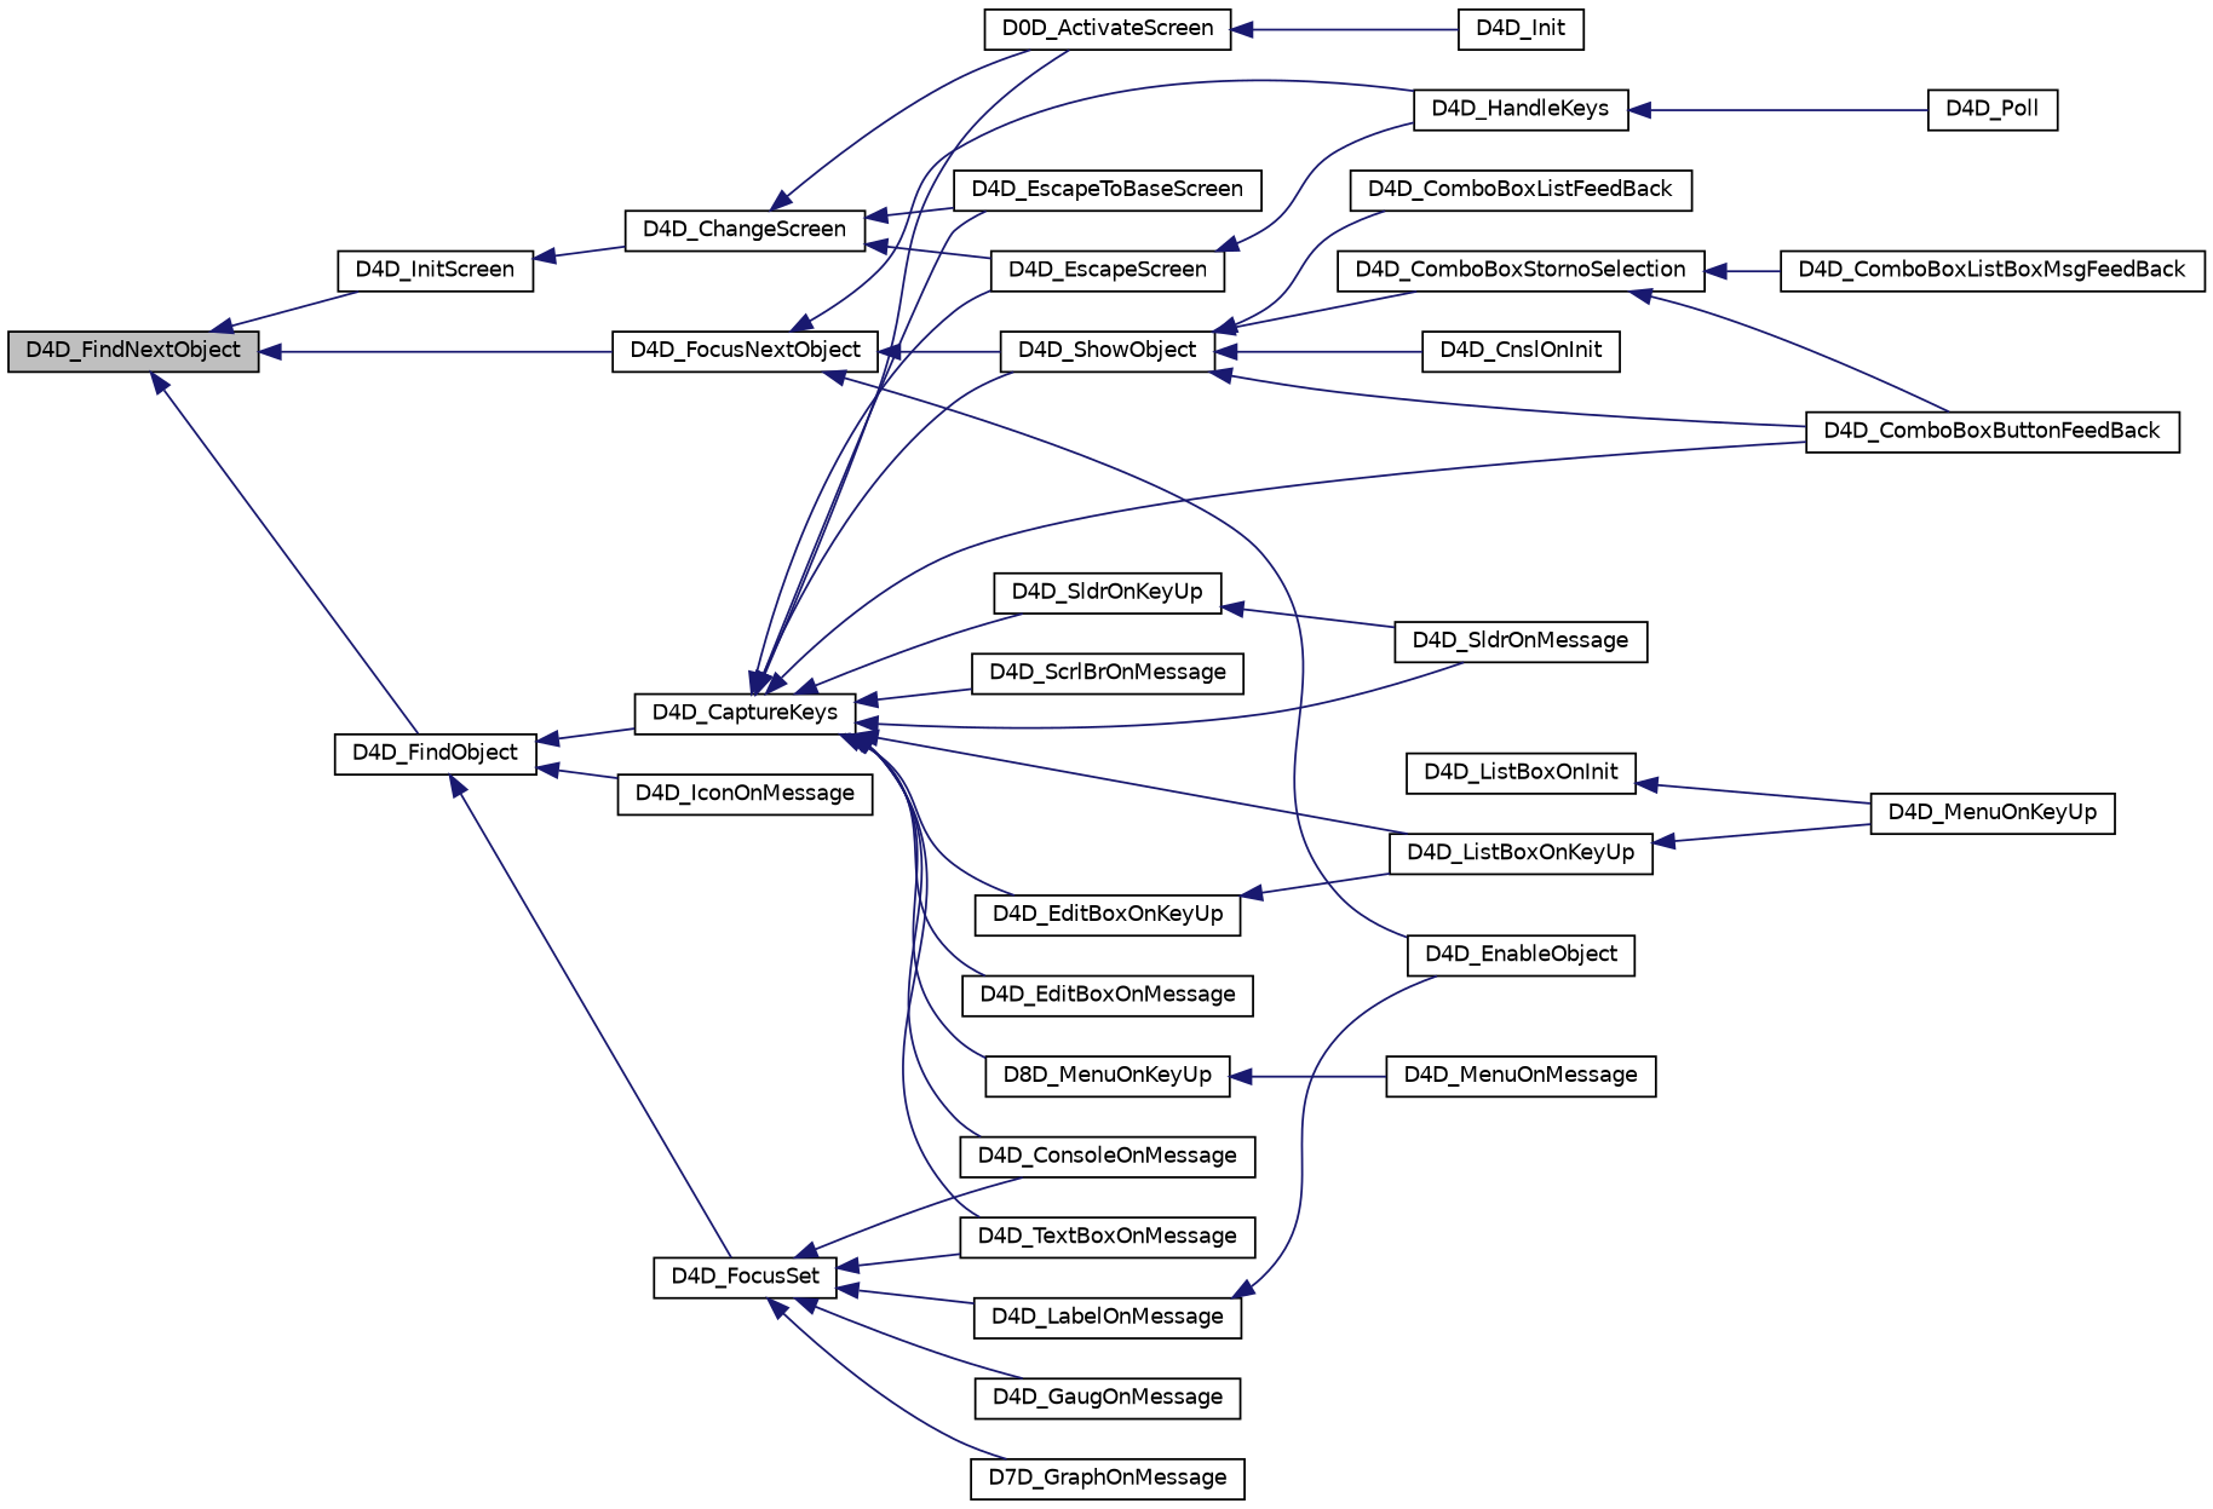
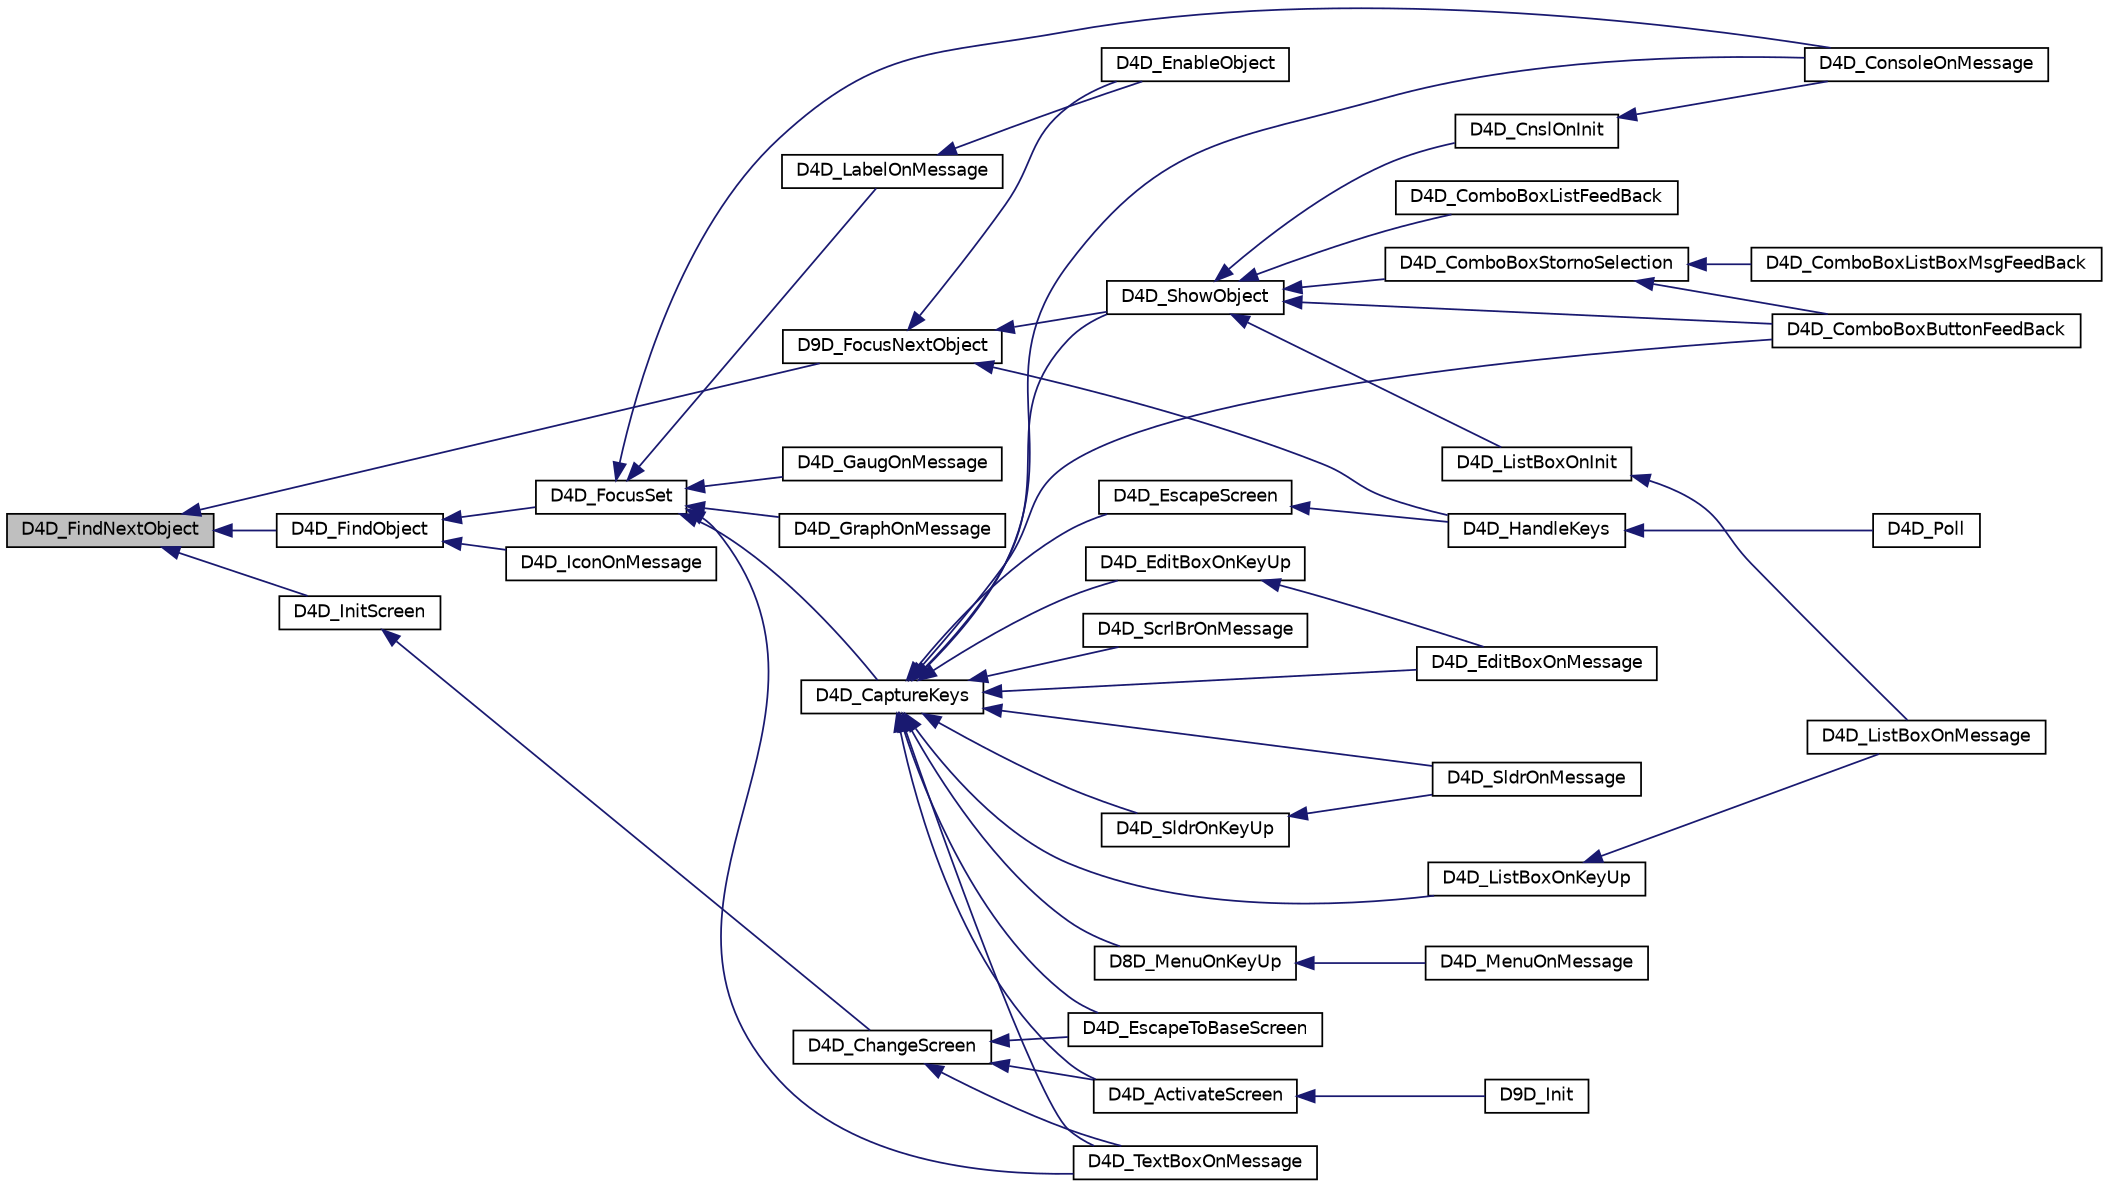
  digraph {
    rankdir=LR
    node [color=black fillcolor=white fontname=Helvetica fontsize=10 shape=record style=filled]
    edge [color=midnightblue dir=back fontname=Helvetica fontsize=10 labelfontname=Helvetica labelfontsize=10 style=solid]
    n1 [fillcolor=grey75 fontcolor=black height=0.2 label=D4D_FindNextObject width=0.4]
-   n2 [height=0.2 label=D4D_FocusNextObject width=0.4]
+   n2 [height=0.2 label=D9D_FocusNextObject width=0.4]
    n3 [height=0.2 label=D4D_FindObject width=0.4]
    n4 [height=0.2 label=D4D_InitScreen width=0.4]
    n5 [height=0.2 label=D4D_HandleKeys width=0.4]
    n6 [height=0.2 label=D4D_ShowObject width=0.4]
    n7 [height=0.2 label=D4D_EnableObject width=0.4]
    n8 [height=0.2 label=D4D_FocusSet width=0.4]
    n9 [height=0.2 label=D4D_IconOnMessage width=0.4]
    n10 [height=0.2 label=D4D_Poll width=0.4]
    n11 [height=0.2 label=D4D_ComboBoxListFeedBack width=0.4]
    n12 [height=0.2 label=D4D_ComboBoxButtonFeedBack width=0.4]
    n13 [height=0.2 label=D4D_ComboBoxStornoSelection width=0.4]
    n14 [height=0.2 label=D4D_CnslOnInit width=0.4]
    n15 [height=0.2 label=D4D_ListBoxOnInit width=0.4]
    n16 [height=0.2 label=D4D_ChangeScreen width=0.4]
    n17 [height=0.2 label=D4D_ComboBoxListBoxMsgFeedBack width=0.4]
    n18 [height=0.2 label=D4D_ConsoleOnMessage width=0.4]
-   n19 [height=0.2 label=D4D_MenuOnKeyUp width=0.4]
-   n20 [height=0.2 label=D0D_ActivateScreen width=0.4]
+   n19 [height=0.2 label=D4D_ListBoxOnMessage width=0.4]
+   n20 [height=0.2 label=D4D_ActivateScreen width=0.4]
    n21 [height=0.2 label=D4D_EscapeScreen width=0.4]
    n22 [height=0.2 label=D4D_EscapeToBaseScreen width=0.4]
-   n23 [height=0.2 label=D4D_Init width=0.4]
+   n23 [height=0.2 label=D9D_Init width=0.4]
    n24 [height=0.2 label=D4D_GaugOnMessage width=0.4]
-   n25 [height=0.2 label=D7D_GraphOnMessage width=0.4]
+   n25 [height=0.2 label=D4D_GraphOnMessage width=0.4]
    n26 [height=0.2 label=D4D_LabelOnMessage width=0.4]
    n27 [height=0.2 label=D4D_CaptureKeys width=0.4]
    n28 [height=0.2 label=D4D_TextBoxOnMessage width=0.4]
    n29 [height=0.2 label=D4D_EditBoxOnKeyUp width=0.4]
    n30 [height=0.2 label=D4D_EditBoxOnMessage width=0.4]
    n31 [height=0.2 label=D4D_ListBoxOnKeyUp width=0.4]
    n32 [height=0.2 label=D8D_MenuOnKeyUp width=0.4]
    n33 [height=0.2 label=D4D_ScrlBrOnMessage width=0.4]
    n34 [height=0.2 label=D4D_SldrOnKeyUp width=0.4]
    n35 [height=0.2 label=D4D_SldrOnMessage width=0.4]
    n36 [height=0.2 label=D4D_MenuOnMessage width=0.4]
    n1 -> n2
    n1 -> n3
    n1 -> n4
    n2 -> n5
    n2 -> n6
    n2 -> n7
    n3 -> n8
    n3 -> n9
    n4 -> n16
    n5 -> n10
    n6 -> n11
    n6 -> n12
    n6 -> n13
    n6 -> n14
+   n6 -> n15
    n8 -> n18
    n8 -> n24
    n8 -> n25
    n8 -> n26
-   n3 -> n27
+   n8 -> n27
    n8 -> n28
    n13 -> n12
    n13 -> n17
+   n14 -> n18
    n15 -> n19
    n16 -> n20
-   n16 -> n21
+   n16 -> n28
    n16 -> n22
    n20 -> n23
    n21 -> n5
    n26 -> n7
    n27 -> n6
    n27 -> n12
    n27 -> n18
    n27 -> n20
    n27 -> n21
    n27 -> n22
    n27 -> n28
    n27 -> n29
    n27 -> n30
    n27 -> n31
    n27 -> n32
    n27 -> n33
    n27 -> n34
    n27 -> n35
-   n29 -> n31
+   n29 -> n30
    n31 -> n19
    n32 -> n36
    n34 -> n35
  }
